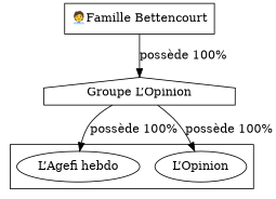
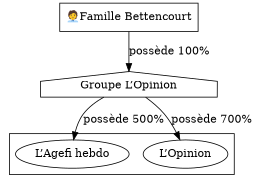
  digraph {
    rankdir=TB
    n1 [label="L’Agefi hebdo"]
    n2 [label="L’Opinion"]
    n3 [label="🧑‍💼Famille Bettencourt" shape=box]
    n4 [label="Groupe L’Opinion" shape=house]
    subgraph cluster_1 {
      n1
      n2
    }
    subgraph sub_2 {
      n3
    }
    n3 -> n4 [label="possède 100%"]
-   n4 -> n1 [label="possède 100%"]
-   n4 -> n2 [label="possède 100%"]
+   n4 -> n1 [label="possède 500%"]
+   n4 -> n2 [label="possède 700%"]
  }
